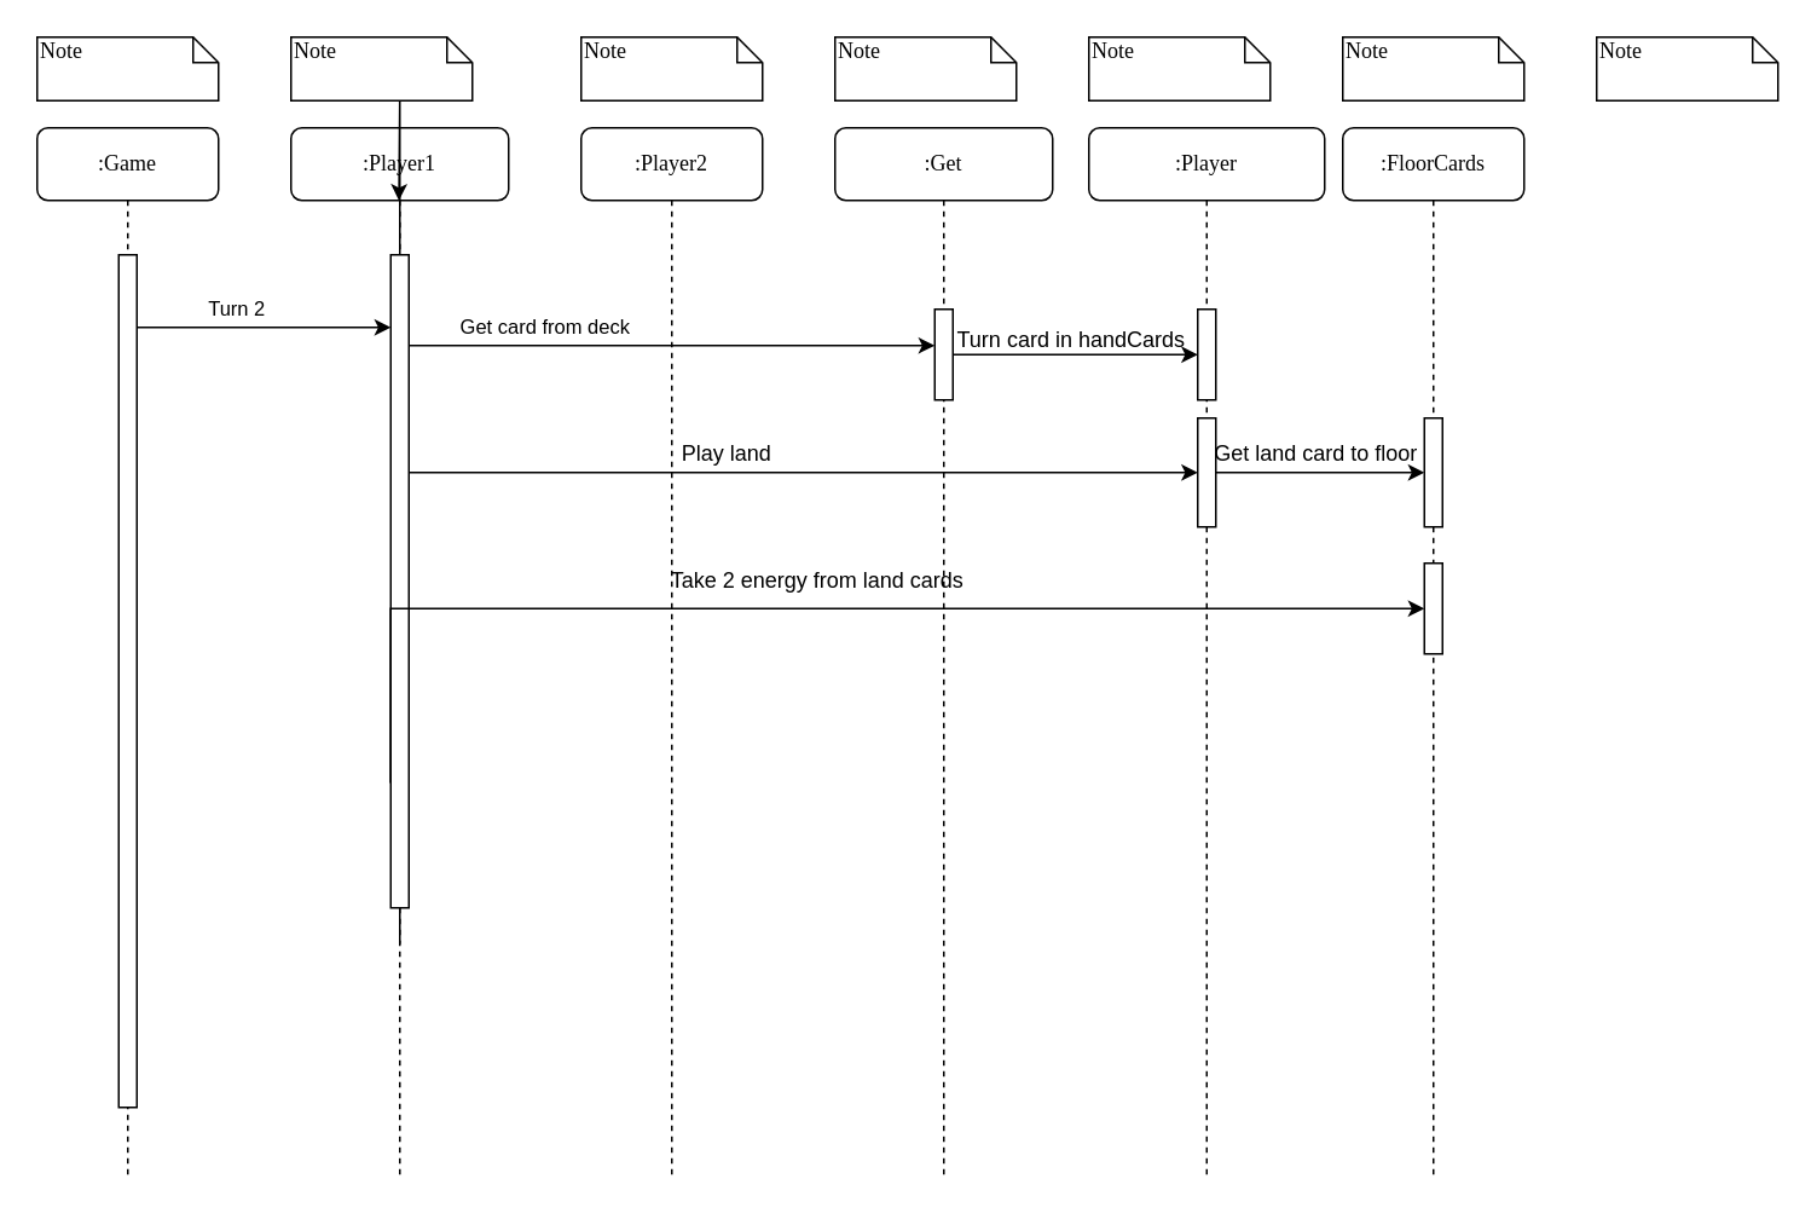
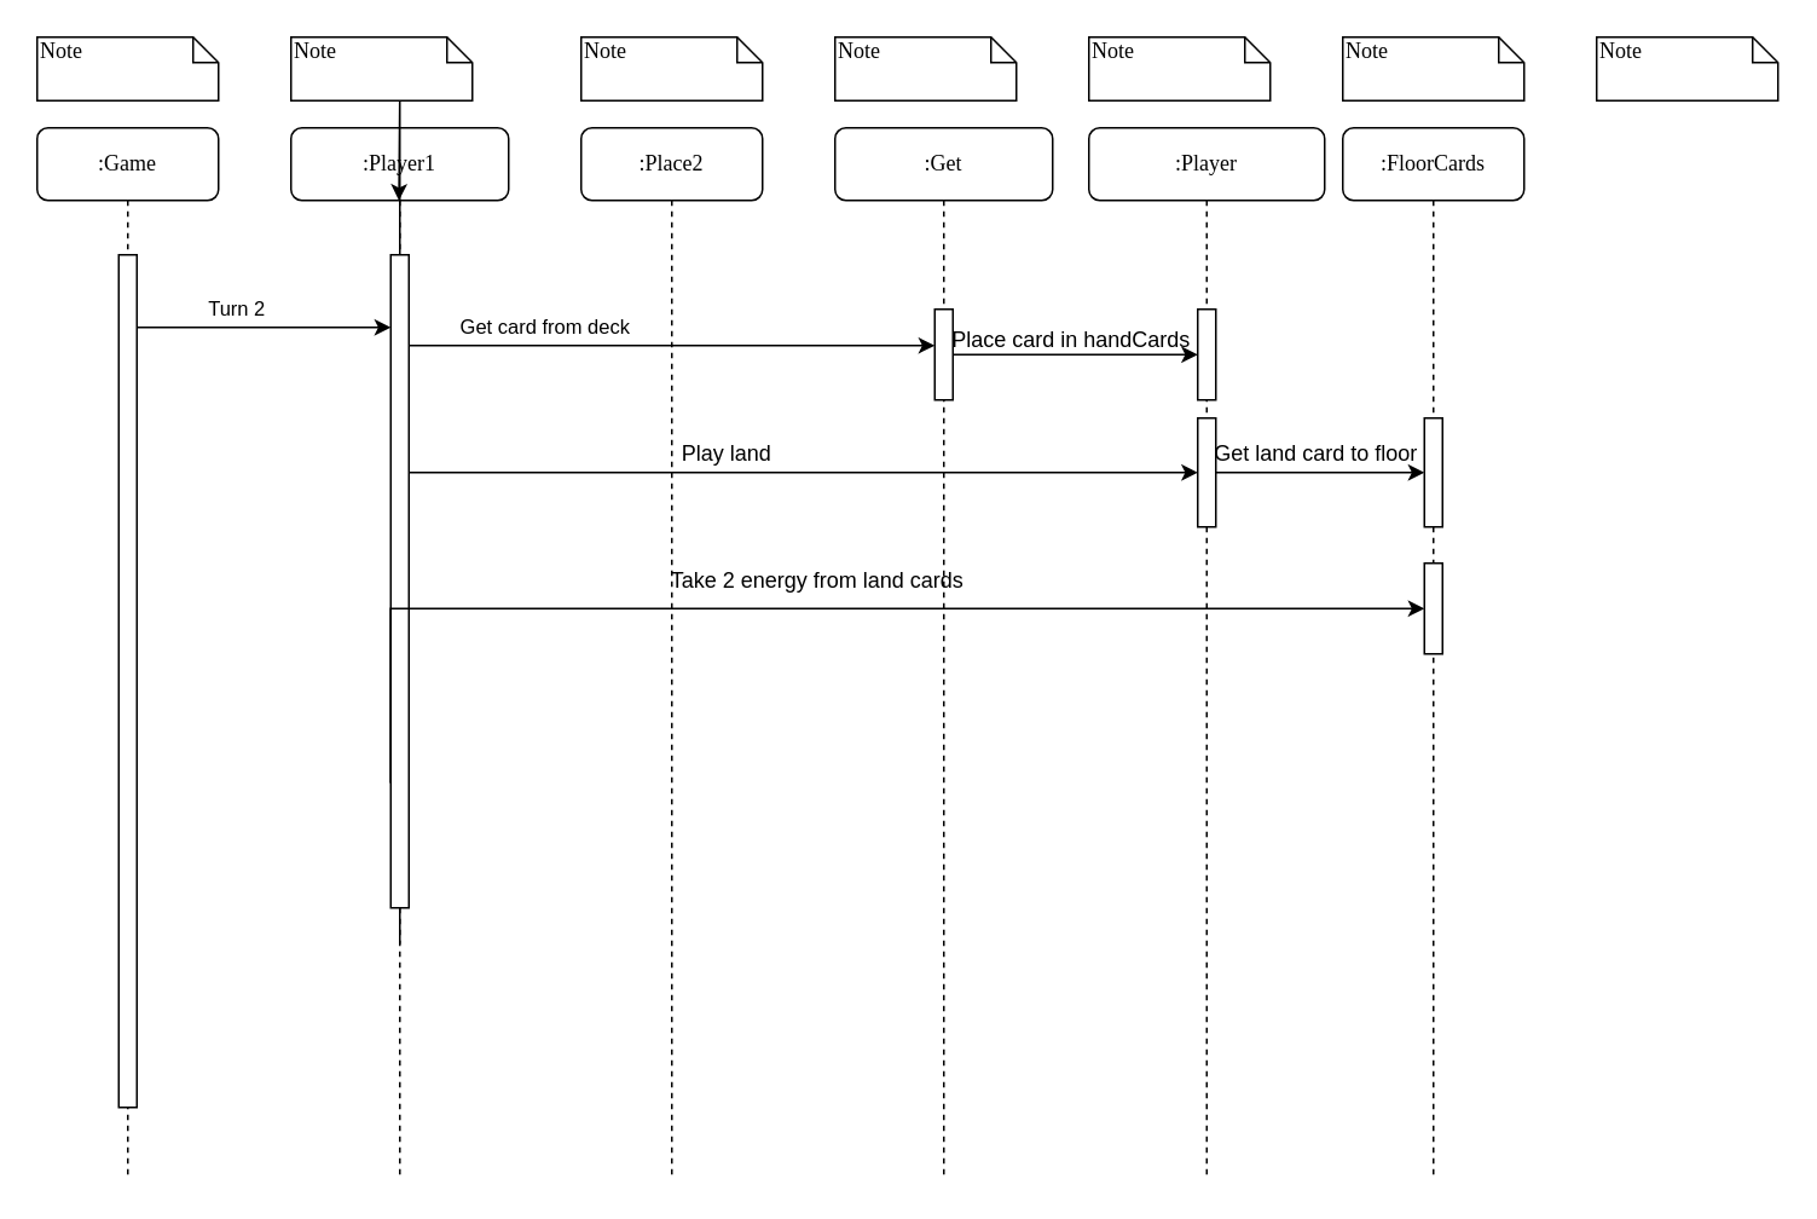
  <mxCell id="0" />
  <mxCell id="1" parent="0" />
  <mxCell id="2" value=":Get" style="shape=umlLifeline;perimeter=lifelinePerimeter;whiteSpace=wrap;html=1;container=1;collapsible=0;recursiveResize=0;outlineConnect=0;rounded=1;shadow=0;comic=0;labelBackgroundColor=none;strokeWidth=1;fontFamily=Verdana;fontSize=12;align=center;" parent="1" vertex="1"><mxGeometry x="460" y="70" width="120" height="580" as="geometry" /></mxCell>
  <mxCell id="3" value="" style="html=1;points=[];perimeter=orthogonalPerimeter;rounded=0;shadow=0;comic=0;labelBackgroundColor=none;strokeWidth=1;fontFamily=Verdana;fontSize=12;align=center;" parent="2" vertex="1"><mxGeometry x="55" y="100" width="10" height="50" as="geometry" /></mxCell>
  <mxCell id="4" value=":Player" style="shape=umlLifeline;perimeter=lifelinePerimeter;whiteSpace=wrap;html=1;container=1;collapsible=0;recursiveResize=0;outlineConnect=0;rounded=1;shadow=0;comic=0;labelBackgroundColor=none;strokeWidth=1;fontFamily=Verdana;fontSize=12;align=center;" parent="1" vertex="1"><mxGeometry x="600" y="70" width="130" height="580" as="geometry" /></mxCell>
  <mxCell id="5" value="" style="html=1;points=[];perimeter=orthogonalPerimeter;rounded=0;shadow=0;comic=0;labelBackgroundColor=none;strokeWidth=1;fontFamily=Verdana;fontSize=12;align=center;" parent="4" vertex="1"><mxGeometry x="60" y="160" width="10" height="60" as="geometry" /></mxCell>
  <mxCell id="6" value=":FloorCards" style="shape=umlLifeline;perimeter=lifelinePerimeter;whiteSpace=wrap;html=1;container=1;collapsible=0;recursiveResize=0;outlineConnect=0;rounded=1;shadow=0;comic=0;labelBackgroundColor=none;strokeWidth=1;fontFamily=Verdana;fontSize=12;align=center;" parent="1" vertex="1"><mxGeometry x="740" y="70" width="100" height="580" as="geometry" /></mxCell>
  <mxCell id="7" value="" style="html=1;points=[];perimeter=orthogonalPerimeter;rounded=0;shadow=0;comic=0;labelBackgroundColor=none;strokeWidth=1;fontFamily=Verdana;fontSize=12;align=center;" parent="6" vertex="1"><mxGeometry x="45" y="160" width="10" height="60" as="geometry" /></mxCell>
  <mxCell id="8" value="" style="html=1;points=[];perimeter=orthogonalPerimeter;rounded=0;shadow=0;comic=0;labelBackgroundColor=none;strokeWidth=1;fontFamily=Verdana;fontSize=12;align=center;" parent="6" vertex="1"><mxGeometry x="45" y="240" width="10" height="50" as="geometry" /></mxCell>
  <mxCell id="9" value=":Player1" style="shape=umlLifeline;perimeter=lifelinePerimeter;whiteSpace=wrap;html=1;container=1;collapsible=0;recursiveResize=0;outlineConnect=0;rounded=1;shadow=0;comic=0;labelBackgroundColor=none;strokeWidth=1;fontFamily=Verdana;fontSize=12;align=center;" parent="1" vertex="1"><mxGeometry x="160" y="70" width="120" height="580" as="geometry" /></mxCell>
  <mxCell id="10" style="edgeStyle=orthogonalEdgeStyle;rounded=0;orthogonalLoop=1;jettySize=auto;html=1;" parent="9" source="11" target="9" edge="1"><mxGeometry relative="1" as="geometry" /></mxCell>
  <mxCell id="11" value="" style="html=1;points=[];perimeter=orthogonalPerimeter;rounded=0;shadow=0;comic=0;labelBackgroundColor=none;strokeWidth=1;fontFamily=Verdana;fontSize=12;align=center;" parent="9" vertex="1"><mxGeometry x="55" y="70" width="10" height="360" as="geometry" /></mxCell>
- <mxCell id="12" value=":Player2" style="shape=umlLifeline;perimeter=lifelinePerimeter;whiteSpace=wrap;html=1;container=1;collapsible=0;recursiveResize=0;outlineConnect=0;rounded=1;shadow=0;comic=0;labelBackgroundColor=none;strokeWidth=1;fontFamily=Verdana;fontSize=12;align=center;" parent="1" vertex="1"><mxGeometry x="320" y="70" width="100" height="580" as="geometry" /></mxCell>
+ <mxCell id="12" value=":Place2" style="shape=umlLifeline;perimeter=lifelinePerimeter;whiteSpace=wrap;html=1;container=1;collapsible=0;recursiveResize=0;outlineConnect=0;rounded=1;shadow=0;comic=0;labelBackgroundColor=none;strokeWidth=1;fontFamily=Verdana;fontSize=12;align=center;" parent="1" vertex="1"><mxGeometry x="320" y="70" width="100" height="580" as="geometry" /></mxCell>
  <mxCell id="13" value=":Game" style="shape=umlLifeline;perimeter=lifelinePerimeter;whiteSpace=wrap;html=1;container=1;collapsible=0;recursiveResize=0;outlineConnect=0;rounded=1;shadow=0;comic=0;labelBackgroundColor=none;strokeWidth=1;fontFamily=Verdana;fontSize=12;align=center;" parent="1" vertex="1"><mxGeometry x="20" y="70" width="100" height="580" as="geometry" /></mxCell>
  <mxCell id="14" value="" style="html=1;points=[];perimeter=orthogonalPerimeter;rounded=0;shadow=0;comic=0;labelBackgroundColor=none;strokeWidth=1;fontFamily=Verdana;fontSize=12;align=center;" parent="13" vertex="1"><mxGeometry x="45" y="70" width="10" height="470" as="geometry" /></mxCell>
  <mxCell id="15" value="Note" style="shape=note;whiteSpace=wrap;html=1;size=14;verticalAlign=top;align=left;spacingTop=-6;rounded=0;shadow=0;comic=0;labelBackgroundColor=none;strokeWidth=1;fontFamily=Verdana;fontSize=12" parent="1" vertex="1"><mxGeometry x="20" y="20" width="100" height="35" as="geometry" /></mxCell>
  <mxCell id="16" value="Note" style="shape=note;whiteSpace=wrap;html=1;size=14;verticalAlign=top;align=left;spacingTop=-6;rounded=0;shadow=0;comic=0;labelBackgroundColor=none;strokeWidth=1;fontFamily=Verdana;fontSize=12" parent="1" vertex="1"><mxGeometry x="160" y="20" width="100" height="35" as="geometry" /></mxCell>
  <mxCell id="17" value="Note" style="shape=note;whiteSpace=wrap;html=1;size=14;verticalAlign=top;align=left;spacingTop=-6;rounded=0;shadow=0;comic=0;labelBackgroundColor=none;strokeWidth=1;fontFamily=Verdana;fontSize=12" parent="1" vertex="1"><mxGeometry x="320" y="20" width="100" height="35" as="geometry" /></mxCell>
  <mxCell id="18" value="Note" style="shape=note;whiteSpace=wrap;html=1;size=14;verticalAlign=top;align=left;spacingTop=-6;rounded=0;shadow=0;comic=0;labelBackgroundColor=none;strokeWidth=1;fontFamily=Verdana;fontSize=12" parent="1" vertex="1"><mxGeometry x="460" y="20" width="100" height="35" as="geometry" /></mxCell>
  <mxCell id="19" value="Note" style="shape=note;whiteSpace=wrap;html=1;size=14;verticalAlign=top;align=left;spacingTop=-6;rounded=0;shadow=0;comic=0;labelBackgroundColor=none;strokeWidth=1;fontFamily=Verdana;fontSize=12" parent="1" vertex="1"><mxGeometry x="600" y="20" width="100" height="35" as="geometry" /></mxCell>
  <mxCell id="20" value="Note" style="shape=note;whiteSpace=wrap;html=1;size=14;verticalAlign=top;align=left;spacingTop=-6;rounded=0;shadow=0;comic=0;labelBackgroundColor=none;strokeWidth=1;fontFamily=Verdana;fontSize=12" parent="1" vertex="1"><mxGeometry x="740" y="20" width="100" height="35" as="geometry" /></mxCell>
  <mxCell id="21" value="Note" style="shape=note;whiteSpace=wrap;html=1;size=14;verticalAlign=top;align=left;spacingTop=-6;rounded=0;shadow=0;comic=0;labelBackgroundColor=none;strokeWidth=1;fontFamily=Verdana;fontSize=12" parent="1" vertex="1"><mxGeometry x="880" y="20" width="100" height="35" as="geometry" /></mxCell>
  <mxCell id="22" value="" style="edgeStyle=orthogonalEdgeStyle;rounded=0;orthogonalLoop=1;jettySize=auto;html=1;" parent="1" source="14" target="11" edge="1"><mxGeometry relative="1" as="geometry"><Array as="points"><mxPoint x="120" y="180" /><mxPoint x="120" y="180" /></Array></mxGeometry></mxCell>
  <mxCell id="23" value="" style="edgeStyle=orthogonalEdgeStyle;rounded=0;orthogonalLoop=1;jettySize=auto;html=1;" parent="1" source="11" target="3" edge="1"><mxGeometry relative="1" as="geometry"><Array as="points"><mxPoint x="440" y="190" /><mxPoint x="440" y="190" /></Array></mxGeometry></mxCell>
  <mxCell id="24" value="" style="edgeStyle=orthogonalEdgeStyle;rounded=0;orthogonalLoop=1;jettySize=auto;html=1;" parent="1" source="3" target="25" edge="1"><mxGeometry relative="1" as="geometry" /></mxCell>
  <mxCell id="25" value="" style="html=1;points=[];perimeter=orthogonalPerimeter;rounded=0;shadow=0;comic=0;labelBackgroundColor=none;strokeWidth=1;fontFamily=Verdana;fontSize=12;align=center;" parent="1" vertex="1"><mxGeometry x="660" y="170" width="10" height="50" as="geometry" /></mxCell>
- <mxCell id="26" value="Turn card in handCards" style="text;html=1;align=center;verticalAlign=middle;resizable=0;points=[];autosize=1;strokeColor=none;fillColor=none;" parent="1" vertex="1"><mxGeometry x="515" y="177" width="150" height="20" as="geometry" /></mxCell>
+ <mxCell id="26" value="Place card in handCards" style="text;html=1;align=center;verticalAlign=middle;resizable=0;points=[];autosize=1;strokeColor=none;fillColor=none;" parent="1" vertex="1"><mxGeometry x="515" y="177" width="150" height="20" as="geometry" /></mxCell>
  <mxCell id="27" value="&lt;span style=&quot;font-size: 11px ; background-color: rgb(255 , 255 , 255)&quot;&gt;Get card from deck&lt;/span&gt;" style="text;html=1;align=center;verticalAlign=middle;resizable=0;points=[];autosize=1;strokeColor=none;fillColor=none;" parent="1" vertex="1"><mxGeometry x="245" y="170" width="110" height="20" as="geometry" /></mxCell>
  <mxCell id="28" value="&lt;span style=&quot;font-size: 11px ; background-color: rgb(255 , 255 , 255)&quot;&gt;Turn 2&lt;/span&gt;" style="text;html=1;align=center;verticalAlign=middle;resizable=0;points=[];autosize=1;strokeColor=none;fillColor=none;" parent="1" vertex="1"><mxGeometry x="105" y="160" width="50" height="20" as="geometry" /></mxCell>
  <mxCell id="29" value="" style="edgeStyle=orthogonalEdgeStyle;rounded=0;orthogonalLoop=1;jettySize=auto;html=1;" parent="1" source="11" target="5" edge="1"><mxGeometry relative="1" as="geometry"><Array as="points"><mxPoint x="360" y="260" /><mxPoint x="360" y="260" /></Array></mxGeometry></mxCell>
  <mxCell id="30" value="Play land" style="text;html=1;align=center;verticalAlign=middle;resizable=0;points=[];autosize=1;strokeColor=none;fillColor=none;" parent="1" vertex="1"><mxGeometry x="370" y="240" width="60" height="20" as="geometry" /></mxCell>
  <mxCell id="31" value="" style="edgeStyle=orthogonalEdgeStyle;rounded=0;orthogonalLoop=1;jettySize=auto;html=1;" parent="1" source="5" target="7" edge="1"><mxGeometry relative="1" as="geometry" /></mxCell>
  <mxCell id="32" value="Get land card to floor" style="text;html=1;align=center;verticalAlign=middle;resizable=0;points=[];autosize=1;strokeColor=none;fillColor=none;" parent="1" vertex="1"><mxGeometry x="660" y="240" width="130" height="20" as="geometry" /></mxCell>
  <mxCell id="33" value="" style="edgeStyle=orthogonalEdgeStyle;rounded=0;orthogonalLoop=1;jettySize=auto;html=1;exitX=-0.014;exitY=0.809;exitDx=0;exitDy=0;exitPerimeter=0;" parent="1" source="11" target="8" edge="1"><mxGeometry relative="1" as="geometry"><Array as="points"><mxPoint x="215" y="335" /></Array></mxGeometry></mxCell>
  <mxCell id="34" value="Take 2 energy from land cards" style="text;html=1;align=center;verticalAlign=middle;resizable=0;points=[];autosize=1;strokeColor=none;fillColor=none;" parent="1" vertex="1"><mxGeometry x="360" y="310" width="180" height="20" as="geometry" /></mxCell>
